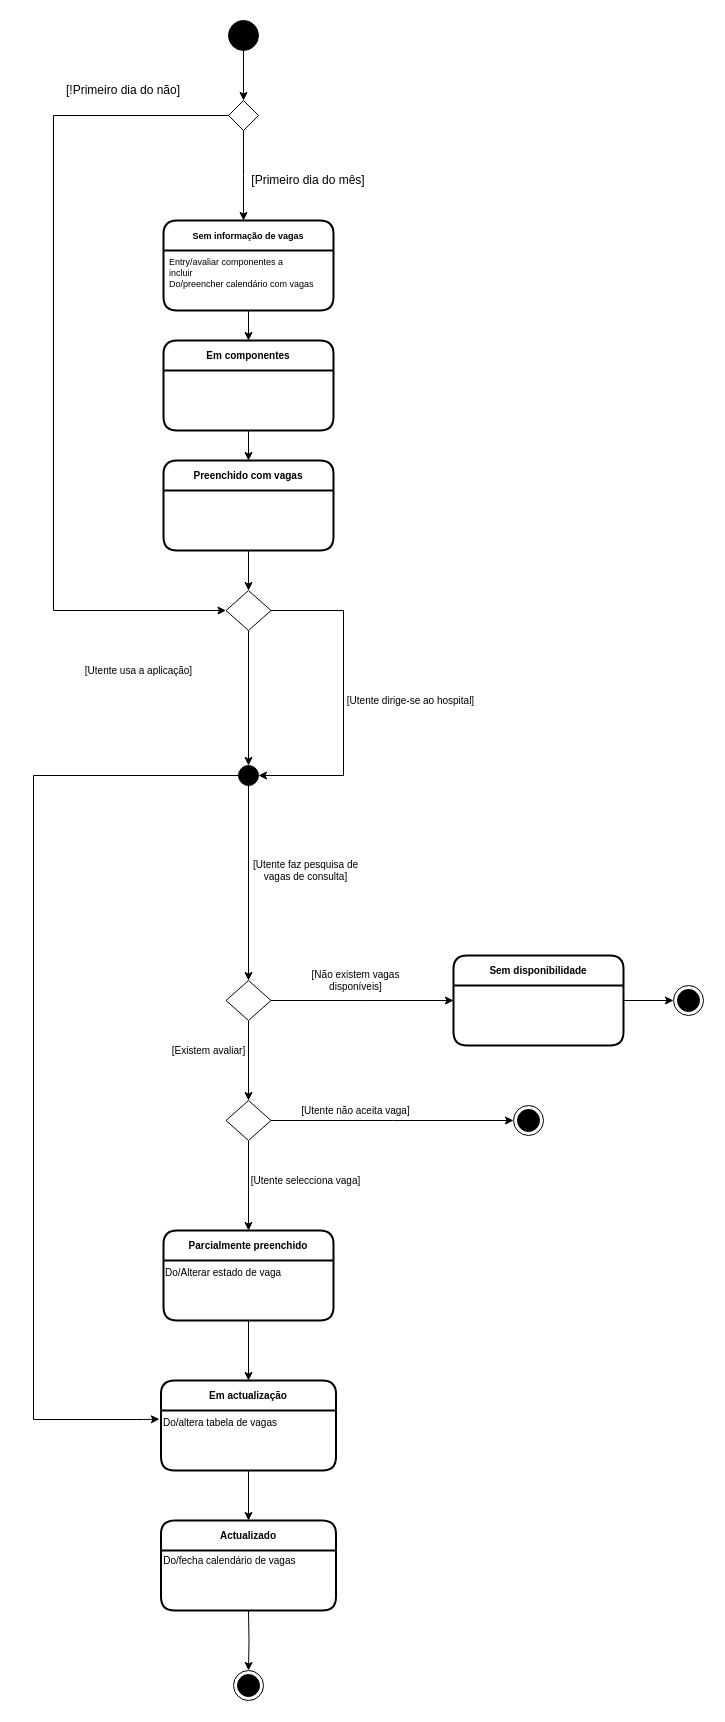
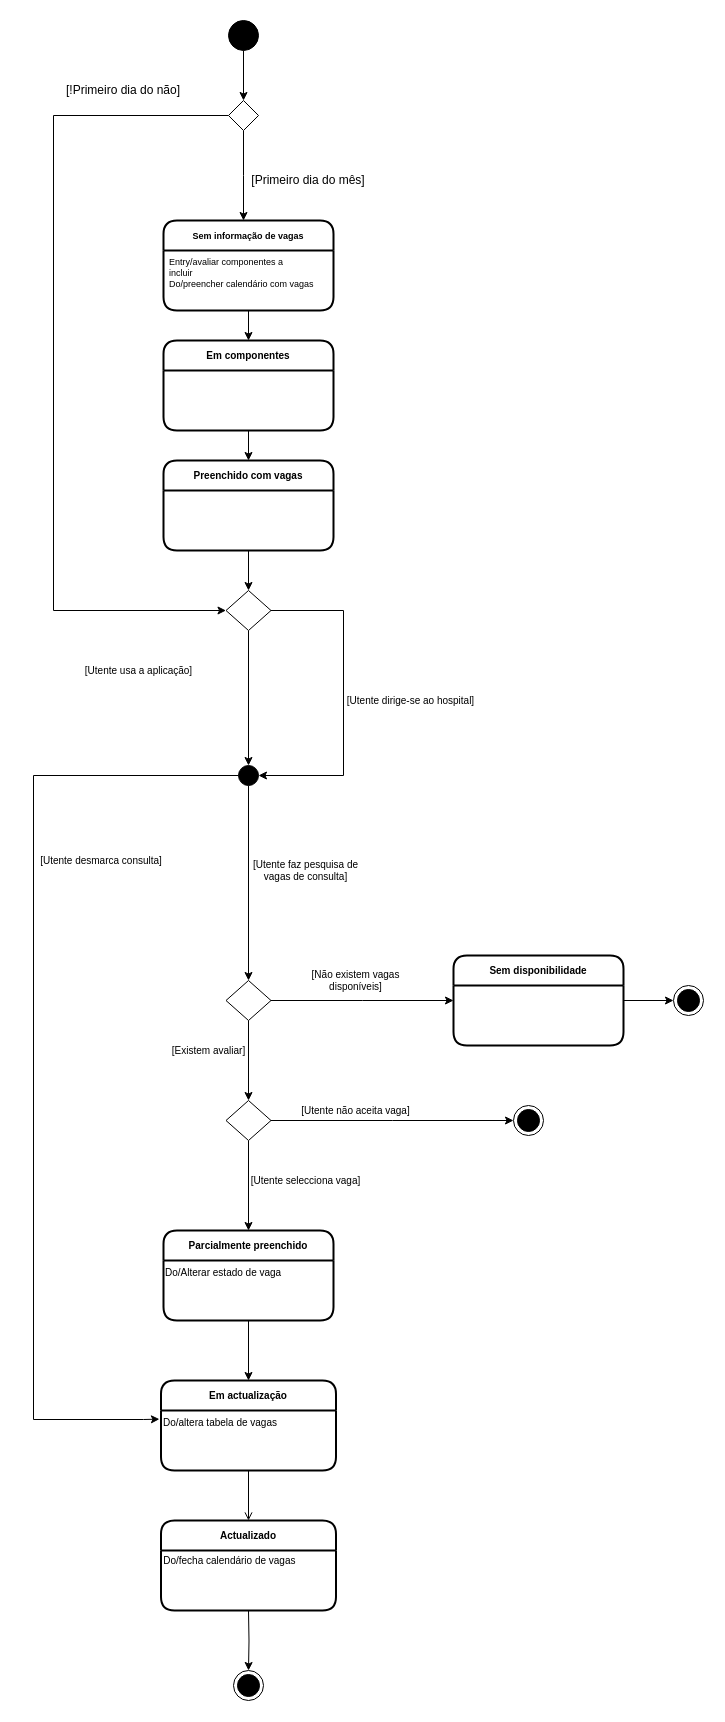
  <mxCell id="0" />
  <mxCell id="1" parent="0" />
  <mxCell id="2" value="" style="edgeStyle=orthogonalEdgeStyle;rounded=0;orthogonalLoop=1;jettySize=auto;html=1;" parent="1" source="3" target="24" edge="1"><mxGeometry relative="1" as="geometry" /></mxCell>
  <mxCell id="3" value="" style="ellipse;whiteSpace=wrap;html=1;fillColor=#000000;" parent="1" vertex="1"><mxGeometry x="228" y="20" width="30" height="30" as="geometry" /></mxCell>
  <mxCell id="4" value="[Primeiro dia do mês]" style="text;html=1;strokeColor=none;fillColor=none;align=center;verticalAlign=middle;whiteSpace=wrap;rounded=0;" parent="1" vertex="1"><mxGeometry x="238" y="170" width="140" height="20" as="geometry" /></mxCell>
  <mxCell id="5" value="Sem informação de vagas" style="swimlane;childLayout=stackLayout;horizontal=1;startSize=30;horizontalStack=0;rounded=1;fontSize=9;fontStyle=1;strokeWidth=2;resizeParent=0;resizeLast=1;shadow=0;dashed=0;align=center;" parent="1" vertex="1"><mxGeometry x="163" y="220" width="170" height="90" as="geometry" /></mxCell>
  <mxCell id="6" value="Entry/avaliar componentes a&#10;incluir&#10;Do/preencher calendário com vagas" style="align=left;strokeColor=none;fillColor=none;spacingLeft=4;fontSize=9;verticalAlign=top;resizable=0;rotatable=0;part=1;" parent="5" vertex="1"><mxGeometry y="30" width="170" height="60" as="geometry" /></mxCell>
  <mxCell id="7" value="Preenchido com vagas" style="swimlane;childLayout=stackLayout;horizontal=1;startSize=30;horizontalStack=0;rounded=1;fontSize=10;fontStyle=1;strokeWidth=2;resizeParent=0;resizeLast=1;shadow=0;dashed=0;align=center;" parent="1" vertex="1"><mxGeometry x="163" y="460" width="170" height="90" as="geometry" /></mxCell>
  <mxCell id="8" value="Parcialmente preenchido" style="swimlane;childLayout=stackLayout;horizontal=1;startSize=30;horizontalStack=0;rounded=1;fontSize=10;fontStyle=1;strokeWidth=2;resizeParent=0;resizeLast=1;shadow=0;dashed=0;align=center;" parent="1" vertex="1"><mxGeometry x="163" y="1230" width="170" height="90" as="geometry" /></mxCell>
  <mxCell id="9" value="Do/Alterar estado de vaga" style="text;html=1;align=left;verticalAlign=top;resizable=0;points=[];autosize=1;fontSize=10;" parent="8" vertex="1"><mxGeometry y="30" width="170" height="60" as="geometry" /></mxCell>
  <mxCell id="10" value="[Utente usa a aplicação]" style="text;html=1;strokeColor=none;fillColor=none;align=center;verticalAlign=middle;whiteSpace=wrap;rounded=0;fontSize=10;" parent="1" vertex="1"><mxGeometry x="70.5" y="660" width="135" height="20" as="geometry" /></mxCell>
  <mxCell id="11" style="edgeStyle=orthogonalEdgeStyle;rounded=0;orthogonalLoop=1;jettySize=auto;html=1;fontSize=10;" parent="1" source="7" target="14" edge="1"><mxGeometry relative="1" as="geometry"><mxPoint x="248" y="590" as="targetPoint" /><mxPoint x="248" y="550" as="sourcePoint" /></mxGeometry></mxCell>
  <mxCell id="12" style="edgeStyle=orthogonalEdgeStyle;rounded=0;orthogonalLoop=1;jettySize=auto;html=1;fontSize=10;fontColor=#FFFFFF;entryX=1;entryY=0.5;entryDx=0;entryDy=0;" parent="1" source="14" target="37" edge="1"><mxGeometry relative="1" as="geometry"><mxPoint x="363" y="771" as="targetPoint" /><Array as="points"><mxPoint x="343" y="610" /><mxPoint x="343" y="775" /></Array></mxGeometry></mxCell>
  <mxCell id="13" style="edgeStyle=orthogonalEdgeStyle;rounded=0;orthogonalLoop=1;jettySize=auto;html=1;entryX=0.5;entryY=0;entryDx=0;entryDy=0;" parent="1" source="14" target="37" edge="1"><mxGeometry relative="1" as="geometry" /></mxCell>
  <mxCell id="14" value="" style="rhombus;whiteSpace=wrap;html=1;fontSize=10;align=left;fontColor=#FFFFFF;fillColor=#FFFFFF;" parent="1" vertex="1"><mxGeometry x="225.5" y="590" width="45" height="40" as="geometry" /></mxCell>
  <mxCell id="15" value="[Utente dirige-se ao hospital]" style="text;html=1;strokeColor=none;fillColor=none;align=center;verticalAlign=middle;whiteSpace=wrap;rounded=0;fontSize=10;" parent="1" vertex="1"><mxGeometry x="343" y="690" width="135" height="20" as="geometry" /></mxCell>
  <mxCell id="16" style="edgeStyle=orthogonalEdgeStyle;rounded=0;orthogonalLoop=1;jettySize=auto;html=1;fontSize=10;fontColor=#000000;" parent="1" source="18" edge="1"><mxGeometry relative="1" as="geometry"><mxPoint x="513" y="1120" as="targetPoint" /></mxGeometry></mxCell>
  <mxCell id="17" style="edgeStyle=orthogonalEdgeStyle;rounded=0;orthogonalLoop=1;jettySize=auto;html=1;entryX=0.5;entryY=0;entryDx=0;entryDy=0;" parent="1" source="18" target="8" edge="1"><mxGeometry relative="1" as="geometry" /></mxCell>
  <mxCell id="18" value="" style="rhombus;whiteSpace=wrap;html=1;fontSize=10;align=left;fontColor=#FFFFFF;fillColor=#FFFFFF;" parent="1" vertex="1"><mxGeometry x="225.5" y="1100" width="45" height="40" as="geometry" /></mxCell>
  <mxCell id="19" value="[Utente selecciona vaga]" style="text;html=1;strokeColor=none;align=center;verticalAlign=middle;whiteSpace=wrap;rounded=0;fontSize=10;" parent="1" vertex="1"><mxGeometry x="243" y="1170" width="125" height="20" as="geometry" /></mxCell>
  <mxCell id="20" value="[Utente não aceita vaga]" style="text;html=1;strokeColor=none;align=center;verticalAlign=middle;whiteSpace=wrap;rounded=0;fontSize=10;" parent="1" vertex="1"><mxGeometry x="293" y="1100" width="125" height="20" as="geometry" /></mxCell>
  <mxCell id="21" style="edgeStyle=orthogonalEdgeStyle;rounded=0;orthogonalLoop=1;jettySize=auto;html=1;fontSize=10;fontColor=#000000;" parent="1" target="34" edge="1"><mxGeometry relative="1" as="geometry"><mxPoint x="248" y="1690" as="targetPoint" /><mxPoint x="248" y="1610" as="sourcePoint" /></mxGeometry></mxCell>
  <mxCell id="22" style="edgeStyle=orthogonalEdgeStyle;rounded=0;orthogonalLoop=1;jettySize=auto;html=1;entryX=0;entryY=0.5;entryDx=0;entryDy=0;fontSize=10;fontColor=#000000;" parent="1" source="24" target="14" edge="1"><mxGeometry relative="1" as="geometry"><Array as="points"><mxPoint x="53" y="115" /><mxPoint x="53" y="610" /></Array></mxGeometry></mxCell>
  <mxCell id="23" style="edgeStyle=orthogonalEdgeStyle;rounded=0;orthogonalLoop=1;jettySize=auto;html=1;" parent="1" source="24" edge="1"><mxGeometry relative="1" as="geometry"><mxPoint x="243" y="220" as="targetPoint" /></mxGeometry></mxCell>
  <mxCell id="24" value="" style="rhombus;whiteSpace=wrap;html=1;" parent="1" vertex="1"><mxGeometry x="228" y="100" width="30" height="30" as="geometry" /></mxCell>
  <mxCell id="25" value="[!Primeiro dia do não]" style="text;html=1;strokeColor=none;fillColor=none;align=center;verticalAlign=middle;whiteSpace=wrap;rounded=0;" parent="1" vertex="1"><mxGeometry x="53" y="80" width="140" height="20" as="geometry" /></mxCell>
  <mxCell id="26" style="edgeStyle=orthogonalEdgeStyle;rounded=0;orthogonalLoop=1;jettySize=auto;html=1;" parent="1" source="27" edge="1"><mxGeometry relative="1" as="geometry"><mxPoint x="453" y="1000" as="targetPoint" /></mxGeometry></mxCell>
  <mxCell id="27" value="" style="rhombus;whiteSpace=wrap;html=1;fontSize=10;align=left;fontColor=#FFFFFF;fillColor=#FFFFFF;" parent="1" vertex="1"><mxGeometry x="225.5" y="980" width="45" height="40" as="geometry" /></mxCell>
  <mxCell id="28" style="edgeStyle=orthogonalEdgeStyle;rounded=0;orthogonalLoop=1;jettySize=auto;html=1;entryX=0.5;entryY=0;entryDx=0;entryDy=0;fontSize=10;fontColor=#000000;" parent="1" source="27" target="18" edge="1"><mxGeometry relative="1" as="geometry"><mxPoint x="248" y="1040" as="sourcePoint" /><mxPoint x="248" y="1070" as="targetPoint" /></mxGeometry></mxCell>
  <mxCell id="29" value="[Existem avaliar]" style="text;html=1;strokeColor=none;align=center;verticalAlign=middle;whiteSpace=wrap;rounded=0;fontSize=10;" parent="1" vertex="1"><mxGeometry x="145.5" y="1040" width="125" height="20" as="geometry" /></mxCell>
- <mxCell id="30" style="edgeStyle=orthogonalEdgeStyle;rounded=0;orthogonalLoop=1;jettySize=auto;html=1;entryX=0.5;entryY=0;entryDx=0;entryDy=0;" parent="1" source="31" target="46" edge="1"><mxGeometry relative="1" as="geometry" /></mxCell>
+ <mxCell id="30" style="edgeStyle=orthogonalEdgeStyle;rounded=0;orthogonalLoop=1;jettySize=auto;html=1;entryX=0.5;entryY=0;entryDx=0;entryDy=0;endArrow=open;" parent="1" source="31" target="46" edge="1"><mxGeometry relative="1" as="geometry" /></mxCell>
  <mxCell id="31" value="Em actualização" style="swimlane;childLayout=stackLayout;horizontal=1;startSize=30;horizontalStack=0;rounded=1;fontSize=10;fontStyle=1;strokeWidth=2;resizeParent=0;resizeLast=1;shadow=0;dashed=0;align=center;" parent="1" vertex="1"><mxGeometry x="160.5" y="1380" width="175" height="90" as="geometry" /></mxCell>
  <mxCell id="32" value="Do/altera tabela de vagas" style="text;html=1;align=left;verticalAlign=top;resizable=0;points=[];autosize=1;fontSize=10;" parent="31" vertex="1"><mxGeometry y="30" width="175" height="60" as="geometry" /></mxCell>
  <mxCell id="33" style="edgeStyle=orthogonalEdgeStyle;rounded=0;orthogonalLoop=1;jettySize=auto;html=1;fontSize=10;fontColor=#000000;" parent="1" source="9" target="31" edge="1"><mxGeometry relative="1" as="geometry" /></mxCell>
  <mxCell id="34" value="" style="ellipse;html=1;shape=endState;fillColor=#000000;" parent="1" vertex="1"><mxGeometry x="233" y="1670" width="30" height="30" as="geometry" /></mxCell>
  <mxCell id="35" style="edgeStyle=orthogonalEdgeStyle;rounded=0;orthogonalLoop=1;jettySize=auto;html=1;entryX=0.5;entryY=0;entryDx=0;entryDy=0;fontSize=10;fontColor=#000000;" parent="1" source="37" target="27" edge="1"><mxGeometry relative="1" as="geometry"><mxPoint x="248" y="860" as="targetPoint" /></mxGeometry></mxCell>
  <mxCell id="36" style="edgeStyle=orthogonalEdgeStyle;rounded=0;orthogonalLoop=1;jettySize=auto;html=1;fontSize=10;fontColor=#000000;entryX=-0.009;entryY=0.144;entryDx=0;entryDy=0;entryPerimeter=0;" parent="1" source="37" target="32" edge="1"><mxGeometry relative="1" as="geometry"><mxPoint x="143" y="1290" as="targetPoint" /><Array as="points"><mxPoint x="33" y="775" /><mxPoint x="33" y="1419" /><mxPoint x="143" y="1419" /></Array></mxGeometry></mxCell>
  <mxCell id="37" value="" style="ellipse;whiteSpace=wrap;html=1;strokeColor=#000000;fontSize=10;fontColor=#000000;align=left;fillColor=#000000;" parent="1" vertex="1"><mxGeometry x="238" y="765" width="20" height="20" as="geometry" /></mxCell>
  <mxCell id="38" value="[Utente faz pesquisa de vagas de consulta]" style="text;html=1;strokeColor=none;fillColor=none;align=center;verticalAlign=middle;whiteSpace=wrap;rounded=0;fontSize=10;" parent="1" vertex="1"><mxGeometry x="238" y="860" width="135" height="20" as="geometry" /></mxCell>
+ <mxCell id="39" value="[Utente desmarca consulta]" style="text;html=1;strokeColor=none;fillColor=none;align=center;verticalAlign=middle;whiteSpace=wrap;rounded=0;fontSize=10;" parent="1" vertex="1"><mxGeometry x="20.5" y="850" width="160" height="20" as="geometry" /></mxCell>
  <mxCell id="40" value="[Não existem vagas disponíveis]" style="text;html=1;strokeColor=none;align=center;verticalAlign=middle;whiteSpace=wrap;rounded=0;fontSize=10;" parent="1" vertex="1"><mxGeometry x="293" y="970" width="125" height="20" as="geometry" /></mxCell>
  <mxCell id="41" style="edgeStyle=orthogonalEdgeStyle;rounded=0;orthogonalLoop=1;jettySize=auto;html=1;entryX=0;entryY=0.5;entryDx=0;entryDy=0;" edge="1" parent="1" source="42" target="49"><mxGeometry relative="1" as="geometry" /></mxCell>
  <mxCell id="42" value="Sem disponibilidade" style="swimlane;childLayout=stackLayout;horizontal=1;startSize=30;horizontalStack=0;rounded=1;fontSize=10;fontStyle=1;strokeWidth=2;resizeParent=0;resizeLast=1;shadow=0;dashed=0;align=center;" parent="1" vertex="1"><mxGeometry x="453" y="955" width="170" height="90" as="geometry" /></mxCell>
  <mxCell id="43" style="edgeStyle=orthogonalEdgeStyle;rounded=0;orthogonalLoop=1;jettySize=auto;html=1;exitX=0.5;exitY=1;exitDx=0;exitDy=0;entryX=0.5;entryY=0;entryDx=0;entryDy=0;" parent="1" source="44" target="7" edge="1"><mxGeometry relative="1" as="geometry" /></mxCell>
  <mxCell id="44" value="Em componentes" style="swimlane;childLayout=stackLayout;horizontal=1;startSize=30;horizontalStack=0;rounded=1;fontSize=10;fontStyle=1;strokeWidth=2;resizeParent=0;resizeLast=1;shadow=0;dashed=0;align=center;" parent="1" vertex="1"><mxGeometry x="163" y="340" width="170" height="90" as="geometry" /></mxCell>
  <mxCell id="45" style="edgeStyle=orthogonalEdgeStyle;rounded=0;orthogonalLoop=1;jettySize=auto;html=1;exitX=0.5;exitY=1;exitDx=0;exitDy=0;" parent="1" source="6" target="44" edge="1"><mxGeometry relative="1" as="geometry" /></mxCell>
  <mxCell id="46" value="Actualizado" style="swimlane;childLayout=stackLayout;horizontal=1;startSize=30;horizontalStack=0;rounded=1;fontSize=10;fontStyle=1;strokeWidth=2;resizeParent=0;resizeLast=1;shadow=0;dashed=0;align=center;" parent="1" vertex="1"><mxGeometry x="160.5" y="1520" width="175" height="90" as="geometry" /></mxCell>
  <mxCell id="47" value="&lt;span style=&quot;font-size: 10px ; text-align: left&quot;&gt;&amp;nbsp; &amp;nbsp; &amp;nbsp; &amp;nbsp; &amp;nbsp; &amp;nbsp; &amp;nbsp; &amp;nbsp; &amp;nbsp; &amp;nbsp; &amp;nbsp; &amp;nbsp; &amp;nbsp; &amp;nbsp; &amp;nbsp; &amp;nbsp; &amp;nbsp;Do/fecha calendário de vagas&lt;/span&gt;" style="text;html=1;align=center;verticalAlign=middle;resizable=0;points=[];autosize=1;" parent="1" vertex="1"><mxGeometry x="63" y="1550" width="240" height="20" as="geometry" /></mxCell>
  <mxCell id="48" value="" style="ellipse;html=1;shape=endState;fillColor=#000000;" parent="1" vertex="1"><mxGeometry x="513" y="1105" width="30" height="30" as="geometry" /></mxCell>
  <mxCell id="49" value="" style="ellipse;html=1;shape=endState;fillColor=#000000;" vertex="1" parent="1"><mxGeometry x="673" y="985" width="30" height="30" as="geometry" /></mxCell>
